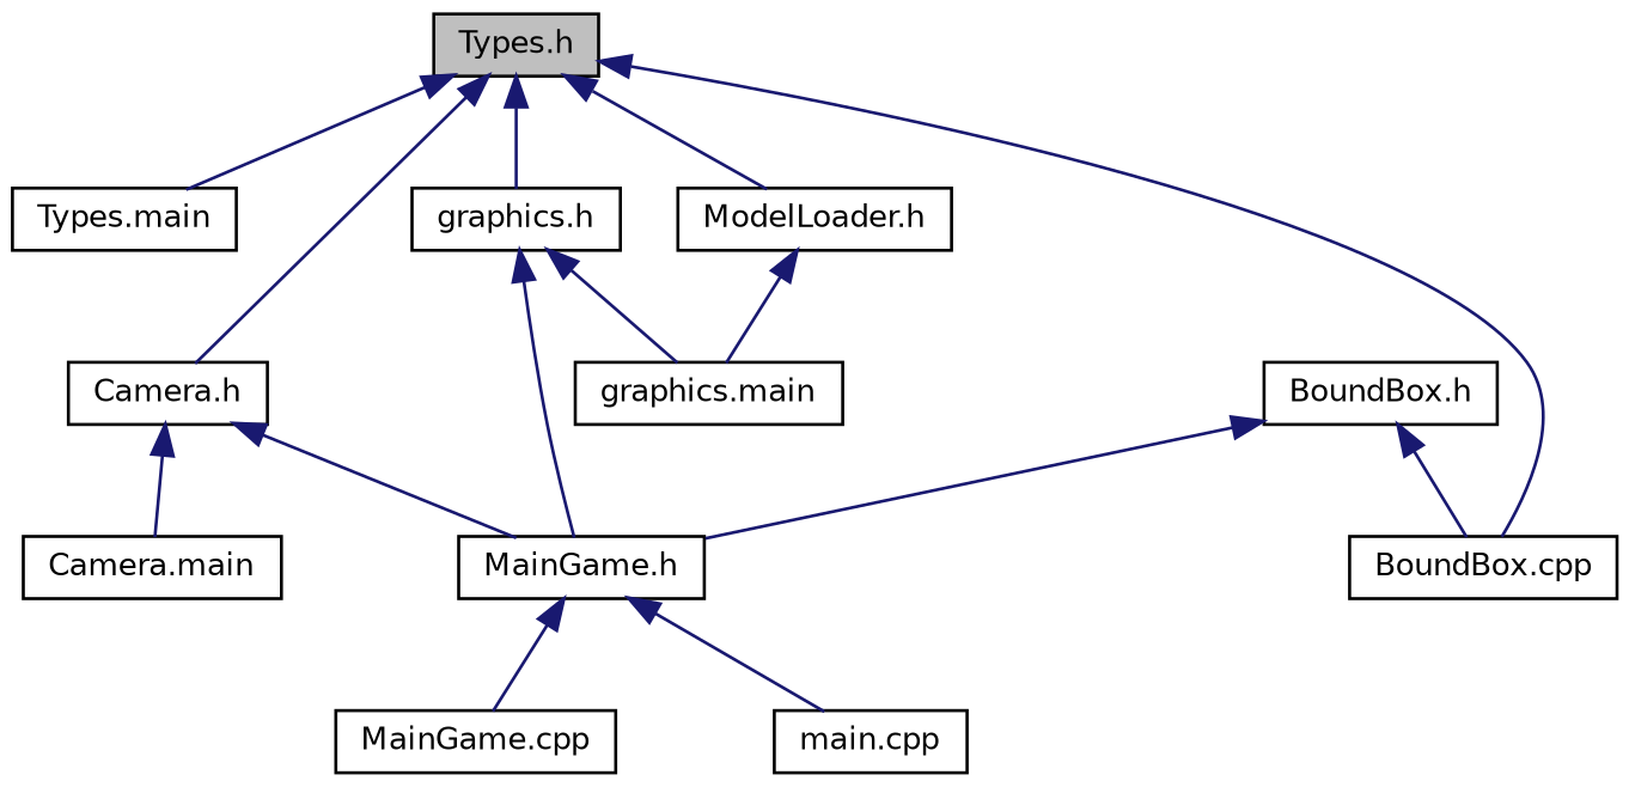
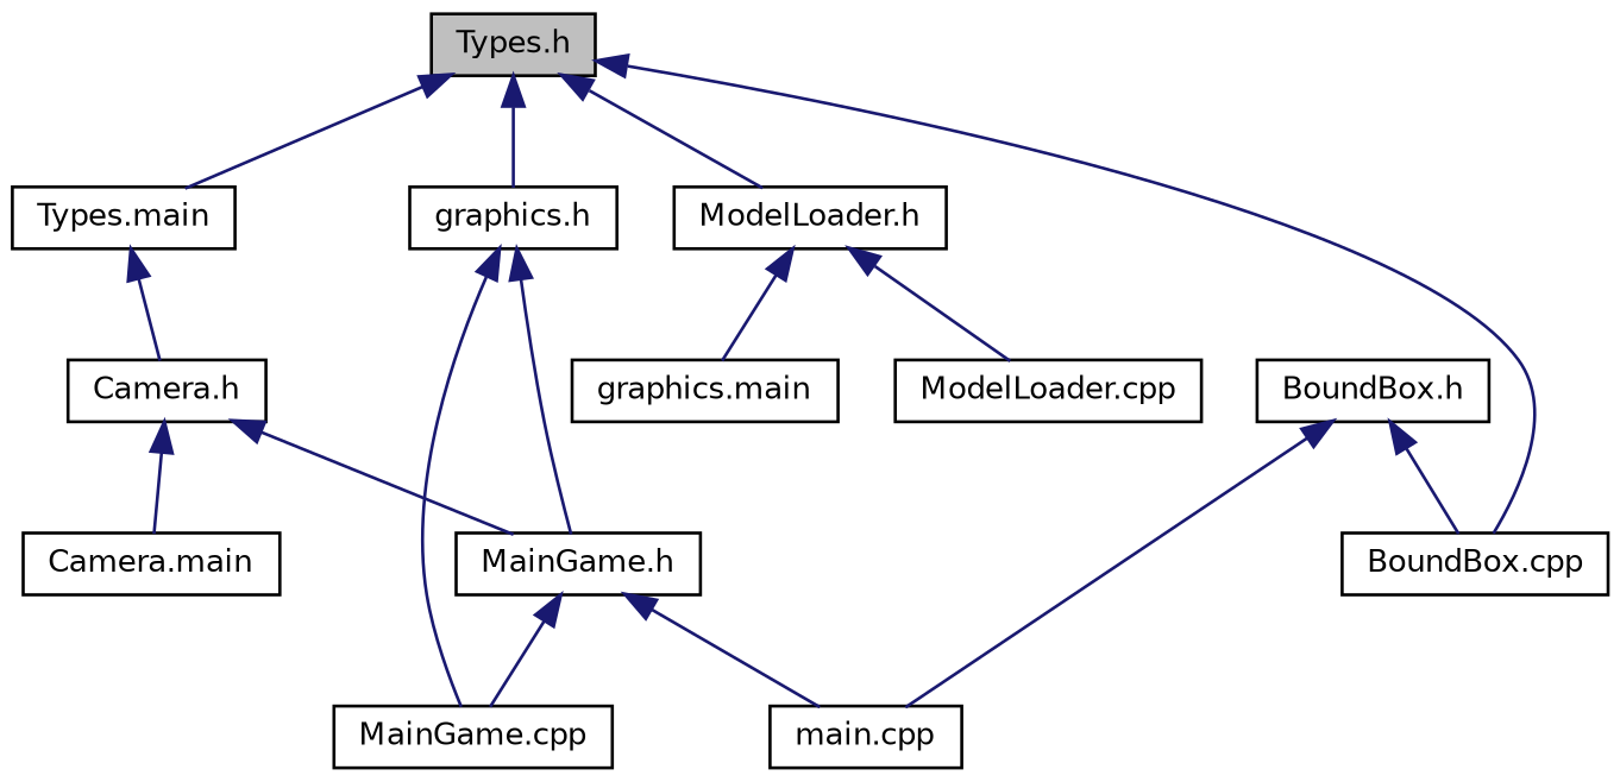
  digraph {
    node [color=black fillcolor=white fontname=Helvetica fontsize=10 shape=record style=filled]
    edge [color=midnightblue dir=back fontname=Helvetica fontsize=10 labelfontname=Helvetica labelfontsize=10 style=solid]
    n1 [fillcolor=grey75 fontcolor=black height=0.2 label="Types.h" width=0.4]
    n2 [height=0.2 label="Camera.h" width=0.4]
    n3 [height=0.2 label="graphics.h" width=0.4]
    n4 [height=0.2 label="ModelLoader.h" width=0.4]
    n5 [height=0.2 label="Types.main" width=0.4]
    n6 [height=0.2 label="BoundBox.cpp" width=0.4]
    n7 [height=0.2 label="BoundBox.h" width=0.4]
    n8 [height=0.2 label="MainGame.h" width=0.4]
    n9 [height=0.2 label="Camera.main" width=0.4]
    n10 [height=0.2 label="graphics.main" width=0.4]
+   n11 [height=0.2 label="ModelLoader.cpp" width=0.4]
    n12 [height=0.2 label="main.cpp" width=0.4]
    n13 [height=0.2 label="MainGame.cpp" width=0.4]
-   n1 -> n2
+   n5 -> n2
    n1 -> n3
    n1 -> n4
    n1 -> n5
    n1 -> n6
    n2 -> n8
    n2 -> n9
    n3 -> n8
-   n3 -> n10
+   n3 -> n13
    n4 -> n10
+   n4 -> n11
    n7 -> n6
-   n7 -> n8
+   n7 -> n12
    n8 -> n12
    n8 -> n13
  }
